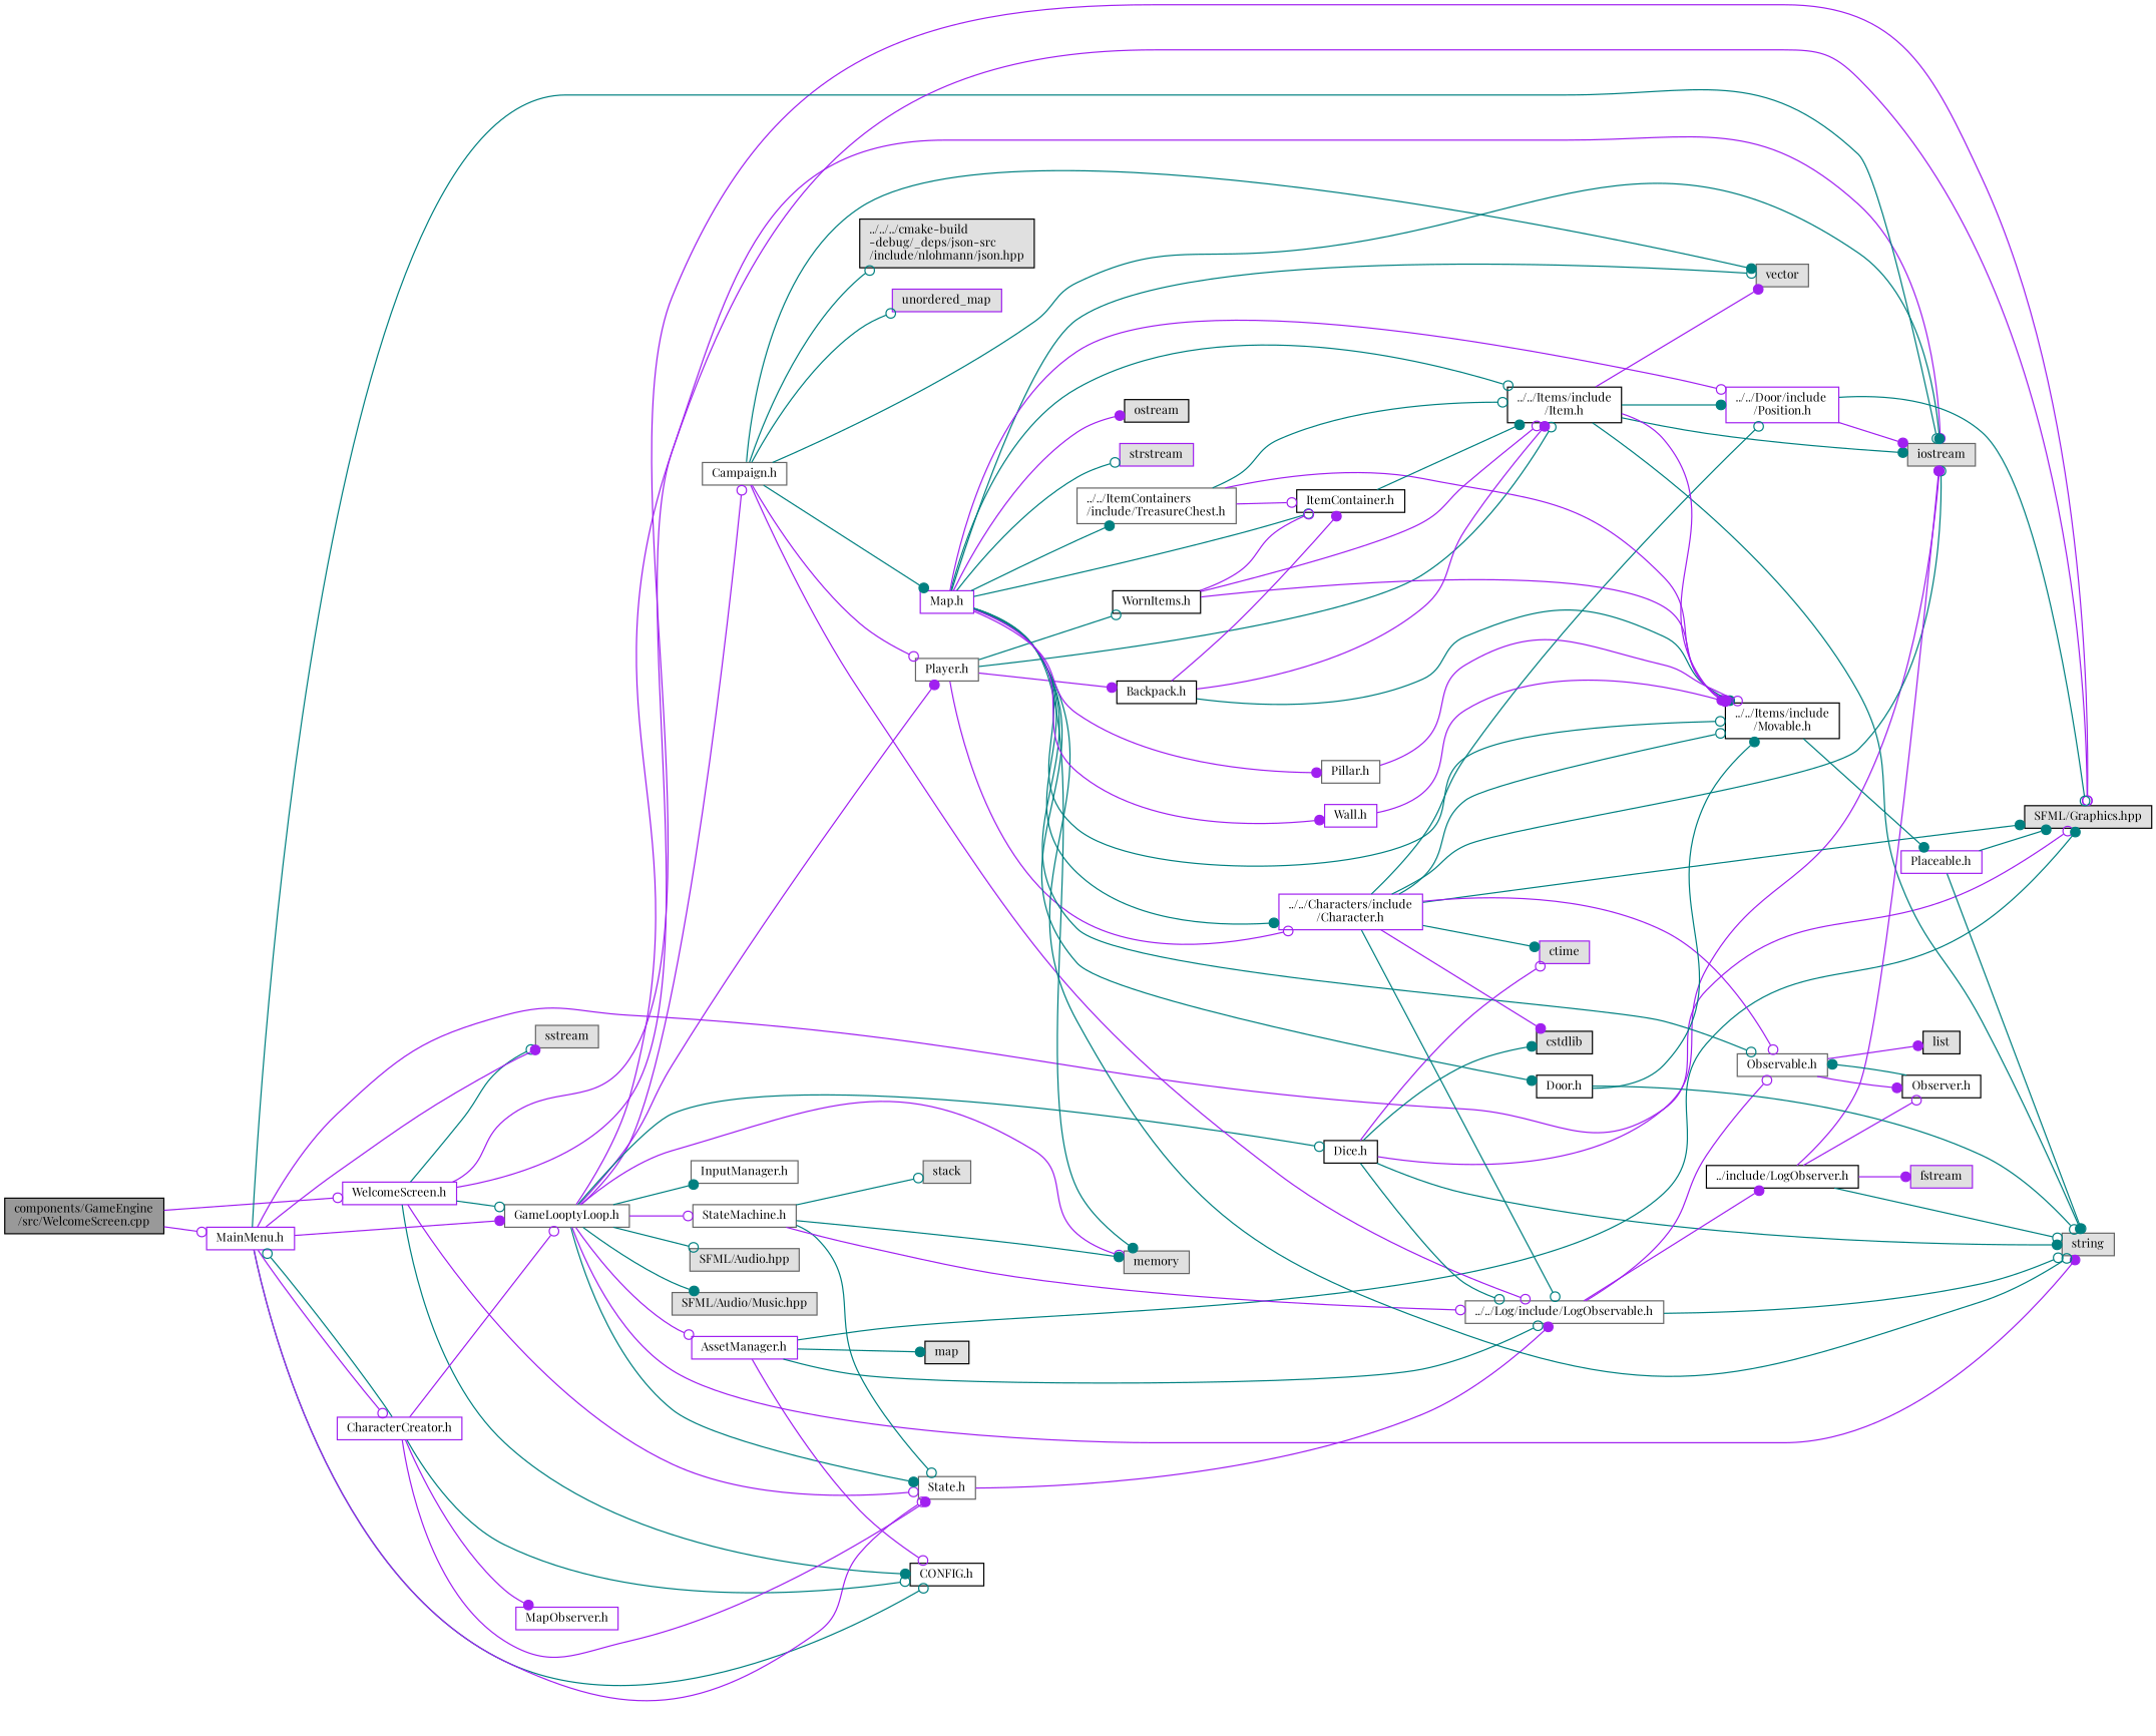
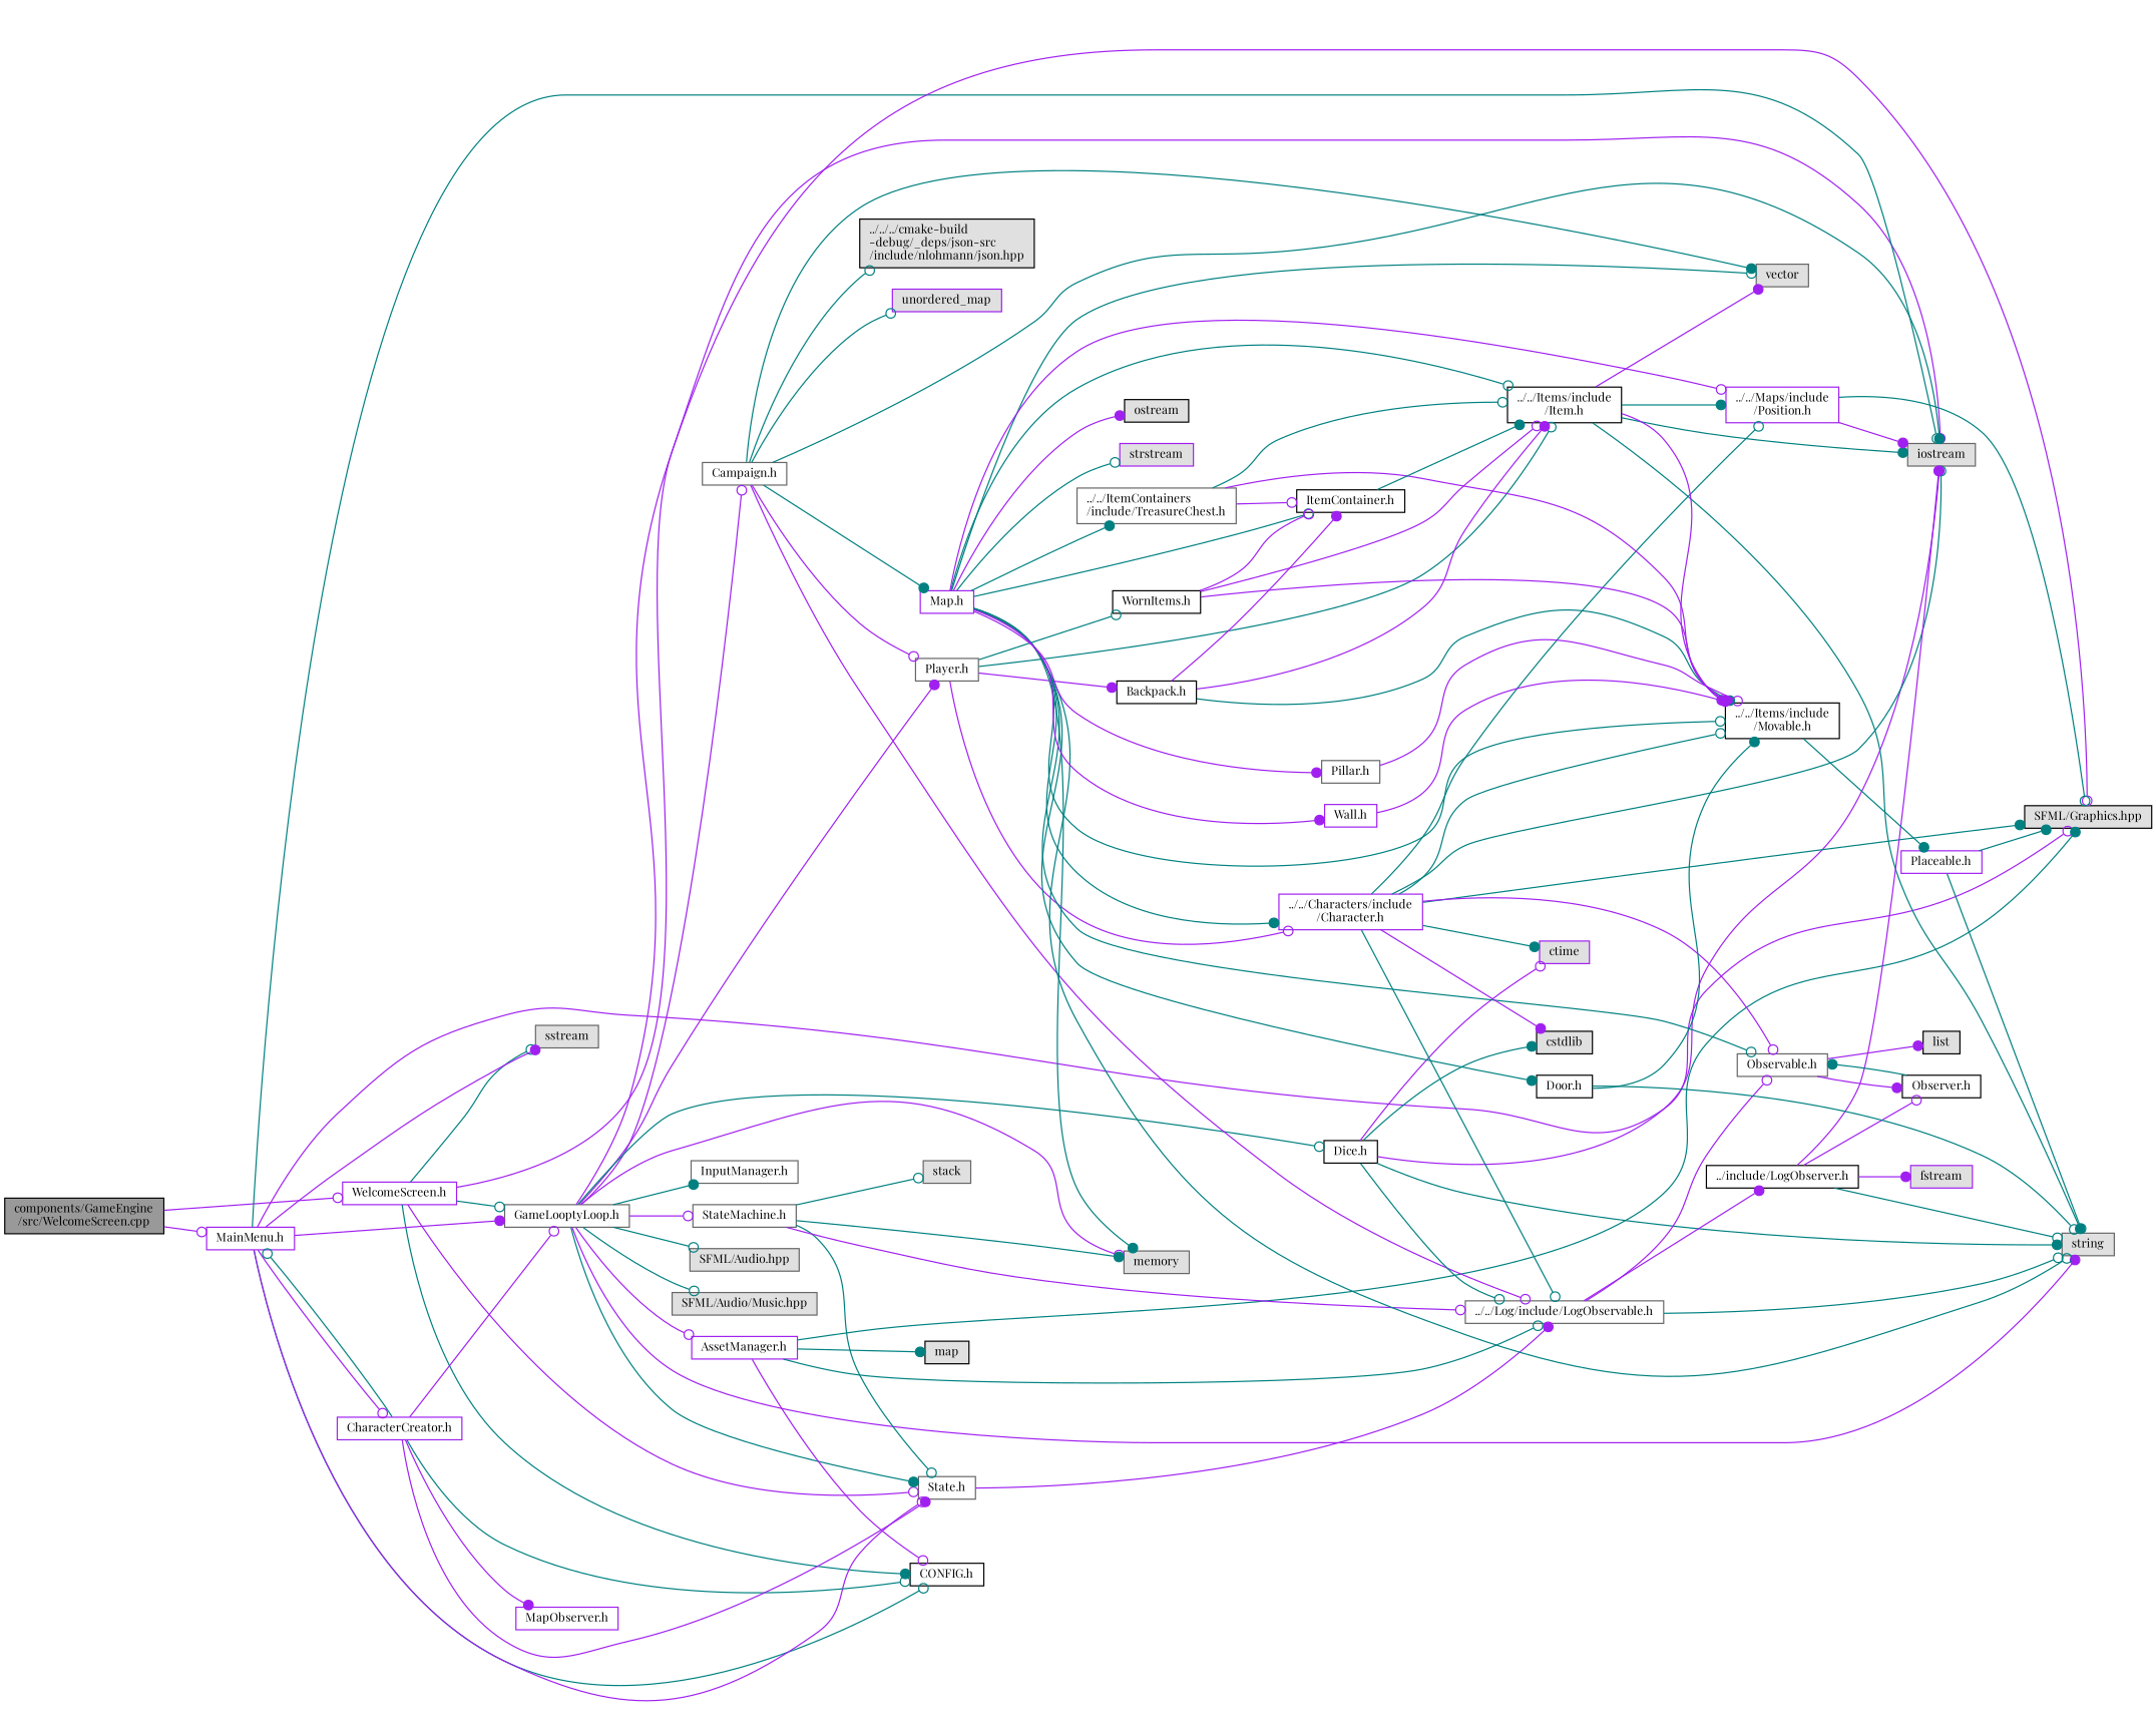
  digraph {
    fontname="Playfair Display"
    rankdir=LR
    node [color=gray40 fillcolor=white fontname="Playfair Display" fontsize=10 shape=box style=filled]
    edge [arrowhead=odot color=teal fontname="Playfair Display" fontsize=10 labelfontname=Helvetica labelfontsize=10 style=solid]
    n1 [color=black fillcolor=grey60 fontcolor=black height=0.2 label="components/GameEngine\l/src/WelcomeScreen.cpp" width=0.4]
    n2 [color=purple height=0.2 label="WelcomeScreen.h" width=0.4]
    n3 [color=purple height=0.2 label="MainMenu.h" width=0.4]
    n4 [color=black height=0.2 label="CONFIG.h" width=0.4]
    n5 [height=0.2 label="GameLooptyLoop.h" width=0.4]
    n6 [fillcolor="#E0E0E0" height=0.2 label=iostream width=0.4]
    n7 [color=black fillcolor="#E0E0E0" height=0.2 label="SFML/Graphics.hpp" width=0.4]
    n8 [height=0.2 label="State.h" width=0.4]
    n9 [fillcolor="#E0E0E0" height=0.2 label=sstream width=0.4]
    n10 [color=purple height=0.2 label="CharacterCreator.h" width=0.4]
    n11 [color=purple height=0.2 label="AssetManager.h" width=0.4]
    n12 [fillcolor="#E0E0E0" height=0.2 label=string width=0.4]
    n13 [height=0.2 label="Campaign.h" width=0.4]
    n14 [fillcolor="#E0E0E0" height=0.2 label=memory width=0.4]
    n15 [height=0.2 label="Player.h" width=0.4]
    n16 [color=black height=0.2 label="Dice.h" width=0.4]
    n17 [height=0.2 label="InputManager.h" width=0.4]
    n18 [height=0.2 label="StateMachine.h" width=0.4]
    n19 [fillcolor="#E0E0E0" height=0.2 label="SFML/Audio.hpp" width=0.4]
    n20 [fillcolor="#E0E0E0" height=0.2 label="SFML/Audio/Music.hpp" width=0.4]
    n21 [height=0.2 label="../../Log/include/LogObservable.h" width=0.4]
    n22 [color=black fillcolor="#E0E0E0" height=0.2 label=map width=0.4]
    n23 [color=purple height=0.2 label="Map.h" width=0.4]
    n24 [fillcolor="#E0E0E0" height=0.2 label=vector width=0.4]
    n25 [color=black fillcolor="#E0E0E0" height=0.2 label="../../../cmake-build\l-debug/_deps/json-src\l/include/nlohmann/json.hpp" width=0.4]
    n26 [color=purple fillcolor="#E0E0E0" height=0.2 label=unordered_map width=0.4]
    n27 [color=purple height=0.2 label="../../Characters/include\l/Character.h" width=0.4]
    n28 [color=black height=0.2 label="../../Items/include\l/Item.h" width=0.4]
    n29 [color=black height=0.2 label="Backpack.h" width=0.4]
    n30 [color=black height=0.2 label="WornItems.h" width=0.4]
    n31 [color=black fillcolor="#E0E0E0" height=0.2 label=cstdlib width=0.4]
    n32 [color=purple fillcolor="#E0E0E0" height=0.2 label=ctime width=0.4]
    n33 [fillcolor="#E0E0E0" height=0.2 label=stack width=0.4]
    n34 [height=0.2 label="Observable.h" width=0.4]
    n35 [color=black height=0.2 label="../include/LogObserver.h" width=0.4]
    n36 [color=black height=0.2 label="Observer.h" width=0.4]
    n37 [color=black fillcolor="#E0E0E0" height=0.2 label=list width=0.4]
    n38 [color=purple fillcolor="#E0E0E0" height=0.2 label=fstream width=0.4]
    n39 [color=black height=0.2 label="../../Items/include\l/Movable.h" width=0.4]
-   n40 [color=purple height=0.2 label="../../Door/include\l/Position.h" width=0.4]
+   n40 [color=purple height=0.2 label="../../Maps/include\l/Position.h" width=0.4]
    n41 [height=0.2 label="../../ItemContainers\l/include/TreasureChest.h" width=0.4]
    n42 [color=black height=0.2 label="ItemContainer.h" width=0.4]
    n43 [color=black height=0.2 label="Door.h" width=0.4]
    n44 [height=0.2 label="Pillar.h" width=0.4]
    n45 [color=purple height=0.2 label="Wall.h" width=0.4]
    n46 [color=black fillcolor="#E0E0E0" height=0.2 label=ostream width=0.4]
    n47 [color=purple fillcolor="#E0E0E0" height=0.2 label=strstream width=0.4]
    n48 [color=purple height=0.2 label="Placeable.h" width=0.4]
    n49 [color=purple height=0.2 label="MapObserver.h" width=0.4]
    n1 -> n2 [color=purple]
    n1 -> n3 [color=purple]
    n2 -> n4 [arrowhead=dot]
    n2 -> n5
    n2 -> n6 [arrowhead=dot color=purple]
-   n2 -> n7 [color=purple]
    n2 -> n8 [color=purple]
    n2 -> n9
    n3 -> n4
    n3 -> n5 [arrowhead=dot color=purple]
    n3 -> n6
    n3 -> n7 [color=purple]
    n3 -> n8 [color=purple]
    n3 -> n9 [arrowhead=dot color=purple]
    n3 -> n10 [color=purple]
    n5 -> n7 [color=purple]
    n5 -> n8 [arrowhead=dot]
    n5 -> n11 [color=purple]
    n5 -> n12 [arrowhead=dot color=purple]
    n5 -> n13 [color=purple]
    n5 -> n14 [color=purple]
    n5 -> n15 [arrowhead=dot color=purple]
    n5 -> n16
    n5 -> n17 [arrowhead=dot]
    n5 -> n18 [color=purple]
    n5 -> n19
-   n5 -> n20 [arrowhead=dot]
+   n5 -> n20
    n8 -> n21 [arrowhead=dot color=purple]
    n10 -> n3
    n10 -> n4
    n10 -> n5 [color=purple]
    n10 -> n8 [arrowhead=dot color=purple]
    n10 -> n49 [arrowhead=dot color=purple]
    n11 -> n4 [color=purple]
    n11 -> n7 [arrowhead=dot]
    n11 -> n21
    n11 -> n22 [arrowhead=dot]
    n13 -> n6 [arrowhead=dot]
    n13 -> n15 [color=purple]
    n13 -> n21 [color=purple]
    n13 -> n23 [arrowhead=dot]
    n13 -> n24 [arrowhead=dot]
    n13 -> n25
    n13 -> n26
    n15 -> n27 [color=purple]
    n15 -> n28
    n15 -> n29 [arrowhead=dot color=purple]
    n15 -> n30
    n16 -> n6 [color=purple]
    n16 -> n12 [arrowhead=dot]
    n16 -> n21
    n16 -> n31 [arrowhead=dot]
    n16 -> n32 [color=purple]
    n18 -> n8
    n18 -> n14 [arrowhead=dot]
    n18 -> n21 [color=purple]
    n18 -> n33
    n21 -> n12
    n21 -> n34 [color=purple]
    n21 -> n35 [arrowhead=dot color=purple]
    n23 -> n12
    n23 -> n14 [arrowhead=dot]
    n23 -> n24
    n23 -> n27 [arrowhead=dot]
    n23 -> n28
    n23 -> n34
    n23 -> n39
    n23 -> n40 [color=purple]
    n23 -> n41 [arrowhead=dot]
    n23 -> n42
    n23 -> n43 [arrowhead=dot]
    n23 -> n44 [arrowhead=dot color=purple]
    n23 -> n45 [arrowhead=dot color=purple]
    n23 -> n46 [arrowhead=dot color=purple]
    n23 -> n47
    n27 -> n6
    n27 -> n7 [arrowhead=dot]
    n27 -> n21
    n27 -> n31 [arrowhead=dot color=purple]
    n27 -> n32 [arrowhead=dot]
    n27 -> n34 [color=purple]
    n27 -> n39
    n27 -> n40
    n28 -> n6 [arrowhead=dot]
    n28 -> n12 [arrowhead=dot]
    n28 -> n24 [arrowhead=dot color=purple]
    n28 -> n39 [arrowhead=dot color=purple]
    n28 -> n40 [arrowhead=dot]
    n29 -> n28 [arrowhead=dot color=purple]
    n29 -> n39 [arrowhead=dot]
    n29 -> n42 [arrowhead=dot color=purple]
    n30 -> n28 [color=purple]
    n30 -> n39 [arrowhead=dot color=purple]
    n30 -> n42 [color=purple]
    n34 -> n36 [arrowhead=dot color=purple]
    n34 -> n37 [arrowhead=dot color=purple]
    n35 -> n6 [arrowhead=dot color=purple]
    n35 -> n12
    n35 -> n36 [color=purple]
    n35 -> n38 [arrowhead=dot color=purple]
    n36 -> n34 [arrowhead=dot]
    n39 -> n48 [arrowhead=dot]
    n40 -> n6 [arrowhead=dot color=purple]
    n40 -> n7
    n41 -> n28
    n41 -> n39 [arrowhead=dot color=purple]
    n41 -> n42 [color=purple]
    n42 -> n28 [arrowhead=dot]
    n43 -> n12
    n43 -> n39 [arrowhead=dot]
    n44 -> n39 [color=purple]
    n45 -> n39 [color=purple]
    n48 -> n7 [arrowhead=dot]
    n48 -> n12
  }
